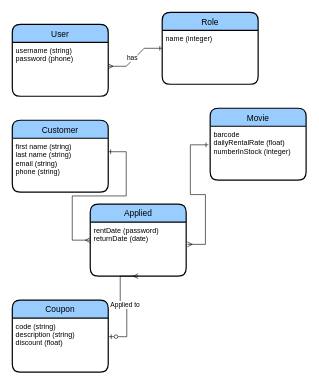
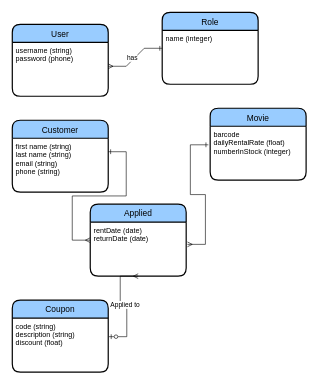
  <mxCell id="0" />
  <mxCell id="1" parent="0" />
  <mxCell id="2" value="User" style="swimlane;childLayout=stackLayout;horizontal=1;startSize=30;horizontalStack=0;rounded=1;fontSize=14;fontStyle=0;strokeWidth=2;resizeParent=0;resizeLast=1;shadow=0;dashed=0;align=center;fillColor=#99CCFF;" parent="1" vertex="1"><mxGeometry x="20" y="40" width="160" height="120" as="geometry" /></mxCell>
  <mxCell id="3" value="username (string)&#10;password (phone)" style="align=left;strokeColor=none;fillColor=none;spacingLeft=4;fontSize=12;verticalAlign=top;resizable=0;rotatable=0;part=1;" parent="2" vertex="1"><mxGeometry y="30" width="160" height="90" as="geometry" /></mxCell>
  <mxCell id="4" value="Customer" style="swimlane;childLayout=stackLayout;horizontal=1;startSize=30;horizontalStack=0;rounded=1;fontSize=14;fontStyle=0;strokeWidth=2;resizeParent=0;resizeLast=1;shadow=0;dashed=0;align=center;fillColor=#99CCFF;" parent="1" vertex="1"><mxGeometry x="20" y="200" width="160" height="120" as="geometry" /></mxCell>
  <mxCell id="5" value="first name (string)&#10;last name (string)&#10;email (string)&#10;phone (string)" style="align=left;strokeColor=none;fillColor=none;spacingLeft=4;fontSize=12;verticalAlign=top;resizable=0;rotatable=0;part=1;" parent="4" vertex="1"><mxGeometry y="30" width="160" height="90" as="geometry" /></mxCell>
  <mxCell id="6" value="Movie" style="swimlane;childLayout=stackLayout;horizontal=1;startSize=30;horizontalStack=0;rounded=1;fontSize=14;fontStyle=0;strokeWidth=2;resizeParent=0;resizeLast=1;shadow=0;dashed=0;align=center;fillColor=#99CCFF;" parent="1" vertex="1"><mxGeometry x="350" y="180" width="160" height="120" as="geometry" /></mxCell>
  <mxCell id="7" value="barcode&#10;dailyRentalRate (float)&#10;numberInStock (integer)" style="align=left;strokeColor=none;fillColor=none;spacingLeft=4;fontSize=12;verticalAlign=top;resizable=0;rotatable=0;part=1;" parent="6" vertex="1"><mxGeometry y="30" width="160" height="90" as="geometry" /></mxCell>
  <mxCell id="8" value="Applied" style="swimlane;childLayout=stackLayout;horizontal=1;startSize=30;horizontalStack=0;rounded=1;fontSize=14;fontStyle=0;strokeWidth=2;resizeParent=0;resizeLast=1;shadow=0;dashed=0;align=center;fillColor=#99CCFF;" parent="1" vertex="1"><mxGeometry x="150" y="340" width="160" height="120" as="geometry" /></mxCell>
- <mxCell id="9" value="rentDate (password)&#10;returnDate (date)" style="align=left;strokeColor=none;fillColor=none;spacingLeft=4;fontSize=12;verticalAlign=top;resizable=0;rotatable=0;part=1;" parent="8" vertex="1"><mxGeometry y="30" width="160" height="90" as="geometry" /></mxCell>
+ <mxCell id="9" value="rentDate (date)&#10;returnDate (date)" style="align=left;strokeColor=none;fillColor=none;spacingLeft=4;fontSize=12;verticalAlign=top;resizable=0;rotatable=0;part=1;" parent="8" vertex="1"><mxGeometry y="30" width="160" height="90" as="geometry" /></mxCell>
  <mxCell id="10" value="" style="edgeStyle=entityRelationEdgeStyle;fontSize=12;html=1;endArrow=ERmany;startArrow=ERone;rounded=0;exitX=1;exitY=0.25;exitDx=0;exitDy=0;startFill=0;" parent="1" source="5" edge="1"><mxGeometry width="100" height="100" relative="1" as="geometry"><mxPoint x="200" y="240" as="sourcePoint" /><mxPoint x="150" y="400" as="targetPoint" /></mxGeometry></mxCell>
  <mxCell id="11" value="" style="edgeStyle=entityRelationEdgeStyle;fontSize=12;html=1;endArrow=ERone;startArrow=ERmany;rounded=0;exitX=1.013;exitY=0.411;exitDx=0;exitDy=0;exitPerimeter=0;endFill=0;entryX=-0.019;entryY=0.344;entryDx=0;entryDy=0;entryPerimeter=0;" parent="1" source="9" target="7" edge="1"><mxGeometry width="100" height="100" relative="1" as="geometry"><mxPoint x="200" y="240" as="sourcePoint" /><mxPoint x="282" y="240" as="targetPoint" /></mxGeometry></mxCell>
  <mxCell id="12" value="Coupon" style="swimlane;childLayout=stackLayout;horizontal=1;startSize=30;horizontalStack=0;rounded=1;fontSize=14;fontStyle=0;strokeWidth=2;resizeParent=0;resizeLast=1;shadow=0;dashed=0;align=center;fillColor=#99CCFF;" parent="1" vertex="1"><mxGeometry x="20" y="500" width="160" height="120" as="geometry" /></mxCell>
  <mxCell id="13" value="code (string)&#10;description (string)&#10;discount (float)" style="align=left;strokeColor=none;fillColor=none;spacingLeft=4;fontSize=12;verticalAlign=top;resizable=0;rotatable=0;part=1;" parent="12" vertex="1"><mxGeometry y="30" width="160" height="90" as="geometry" /></mxCell>
  <mxCell id="14" value="" style="edgeStyle=entityRelationEdgeStyle;fontSize=12;html=1;endArrow=ERmany;startArrow=ERzeroToOne;rounded=0;entryX=0.5;entryY=1;entryDx=0;entryDy=0;exitX=1.006;exitY=0.344;exitDx=0;exitDy=0;exitPerimeter=0;startFill=0;" parent="1" source="13" target="9" edge="1"><mxGeometry width="100" height="100" relative="1" as="geometry"><mxPoint x="200" y="550" as="sourcePoint" /><mxPoint x="300" y="450" as="targetPoint" /></mxGeometry></mxCell>
  <mxCell id="15" value="Applied to" style="edgeLabel;html=1;align=center;verticalAlign=middle;resizable=0;points=[];" parent="14" vertex="1" connectable="0"><mxGeometry x="-0.023" y="-3" relative="1" as="geometry"><mxPoint as="offset" /></mxGeometry></mxCell>
  <mxCell id="16" value="" style="edgeStyle=entityRelationEdgeStyle;fontSize=12;html=1;endArrow=ERone;startArrow=ERmany;rounded=0;endFill=0;" parent="1" edge="1"><mxGeometry width="100" height="100" relative="1" as="geometry"><mxPoint x="180" y="110" as="sourcePoint" /><mxPoint x="270" y="80" as="targetPoint" /></mxGeometry></mxCell>
  <mxCell id="17" value="has" style="edgeLabel;html=1;align=center;verticalAlign=middle;resizable=0;points=[];" parent="16" vertex="1" connectable="0"><mxGeometry x="-0.083" y="4" relative="1" as="geometry"><mxPoint as="offset" /></mxGeometry></mxCell>
  <mxCell id="18" value="Role" style="swimlane;childLayout=stackLayout;horizontal=1;startSize=30;horizontalStack=0;rounded=1;fontSize=14;fontStyle=0;strokeWidth=2;resizeParent=0;resizeLast=1;shadow=0;dashed=0;align=center;fillColor=#99CCFF;" parent="1" vertex="1"><mxGeometry x="270" y="20" width="160" height="120" as="geometry" /></mxCell>
  <mxCell id="19" value="name (integer)" style="align=left;strokeColor=none;fillColor=none;spacingLeft=4;fontSize=12;verticalAlign=top;resizable=0;rotatable=0;part=1;" parent="18" vertex="1"><mxGeometry y="30" width="160" height="90" as="geometry" /></mxCell>
